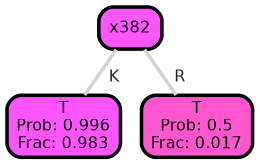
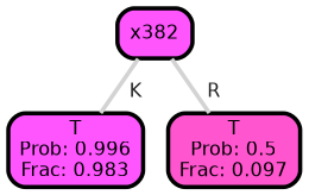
  graph {
    ranksep="0 equally"
    splines=straight
    fontname="DejaVu Sans"
    node [color=black fontcolor=black fontname="DejaVu Sans" penwidth=3 shape=box style="filled, rounded"]
    edge [color=lightgray fontcolor=grey14 fontname="DejaVu Sans" fontweight=bold penwidth=3]
    n1 [fillcolor="#fe55fe" label="T\nProb: 0.996\nFrac: 0.983"]
    n2 [fillcolor="#fe55fd" label=x382]
-   n3 [fillcolor="#ff55cf" label="T\nProb: 0.5\nFrac: 0.017"]
+   n3 [fillcolor="#ff55cf" label="T\nProb: 0.5\nFrac: 0.097"]
    subgraph sub_1 {
      rank=same
    }
    n2 -- n1 [label=" K"]
    n2 -- n3 [label=" R"]
  }
